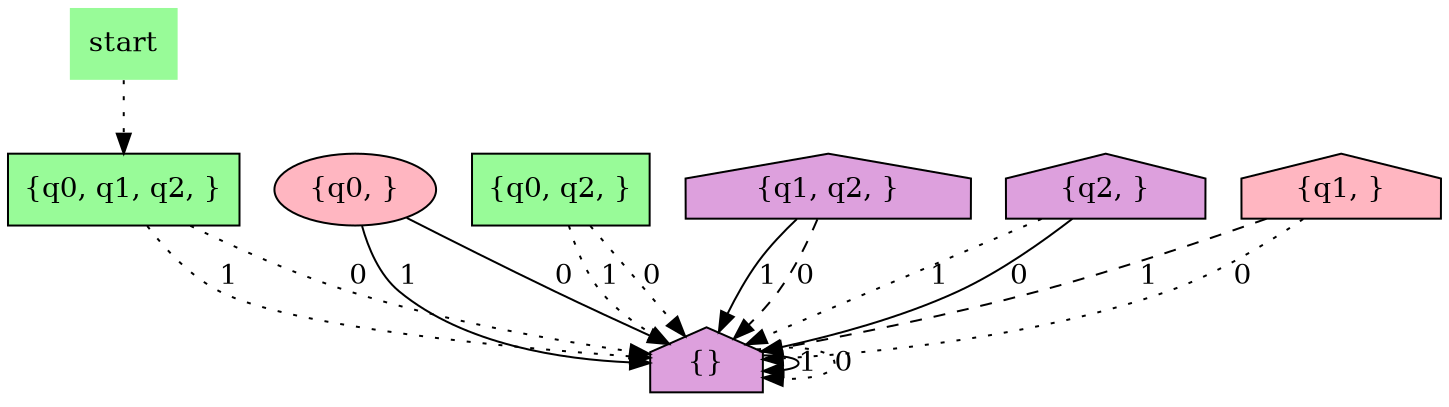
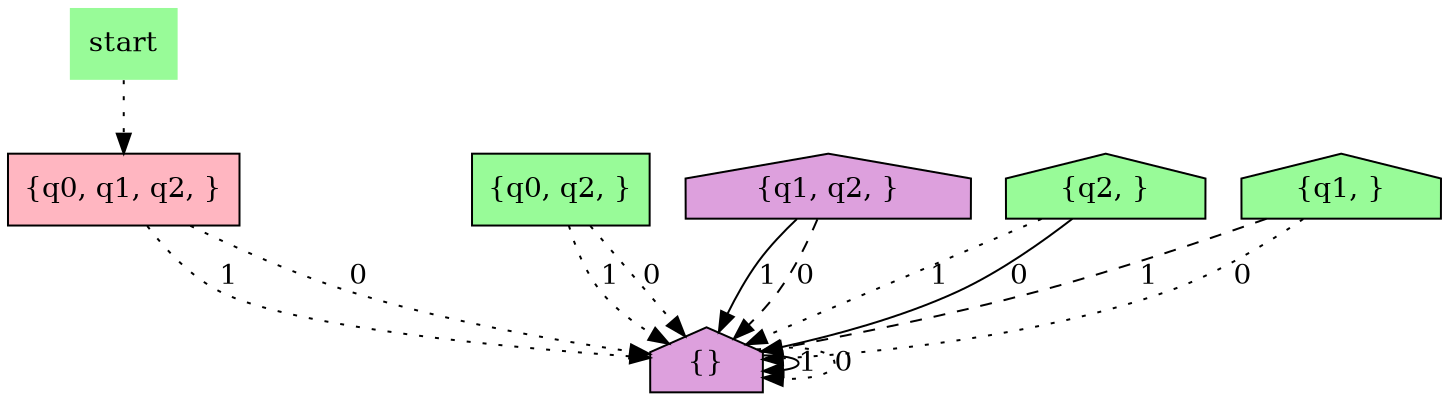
  digraph {
    node [fillcolor=palegreen shape=house style=filled]
    edge [style=dotted]
    start [shape=none]
-   "{q0, q1, q2, }" [shape=box]
-   "{q0, }" [fillcolor=lightpink shape=ellipse]
+   "{q0, q1, q2, }" [fillcolor=lightpink shape=box]
    "{}" [fillcolor=plum]
    "{q0, q2, }" [shape=box]
    "{q1, q2, }" [fillcolor=plum]
-   "{q2, }" [fillcolor=plum]
-   "{q1, }" [fillcolor=lightpink]
+   "{q2, }"
+   "{q1, }"
    start -> "{q0, q1, q2, }"
    "{q0, q1, q2, }" -> "{}" [label=1]
    "{q0, q1, q2, }" -> "{}" [label=0]
-   "{q0, }" -> "{}" [label=1 style=solid]
-   "{q0, }" -> "{}" [label=0 style=solid]
    "{}" -> "{}" [label=1 style=solid]
    "{}" -> "{}" [label=0]
    "{q0, q2, }" -> "{}" [label=1]
    "{q0, q2, }" -> "{}" [label=0]
    "{q1, q2, }" -> "{}" [label=1 style=solid]
    "{q1, q2, }" -> "{}" [label=0 style=dashed]
    "{q2, }" -> "{}" [label=1]
    "{q2, }" -> "{}" [label=0 style=solid]
    "{q1, }" -> "{}" [label=1 style=dashed]
    "{q1, }" -> "{}" [label=0]
  }
